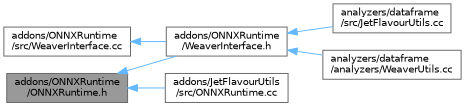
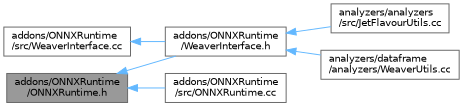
  digraph {
    rankdir=LR
    node [color=grey40 fillcolor=white fontname=Helvetica fontsize=10 shape=box style=filled]
    edge [color=steelblue1 dir=back fontname=Helvetica fontsize=10 labelfontname=Helvetica labelfontsize=10 style=solid]
    n1 [color=gray40 fillcolor=grey60 fontcolor=black height=0.2 label="addons/ONNXRuntime\l/ONNXRuntime.h" width=0.4]
    n2 [height=0.2 label="addons/ONNXRuntime\l/WeaverInterface.h" width=0.4]
-   n3 [height=0.2 label="addons/JetFlavourUtils\l/src/ONNXRuntime.cc" width=0.4]
-   n4 [height=0.2 label="analyzers/dataframe\l/src/JetFlavourUtils.cc" width=0.4]
+   n3 [height=0.2 label="addons/ONNXRuntime\l/src/ONNXRuntime.cc" width=0.4]
+   n4 [height=0.2 label="analyzers/analyzers\l/src/JetFlavourUtils.cc" width=0.4]
    n5 [height=0.2 label="analyzers/dataframe\l/analyzers/WeaverUtils.cc" width=0.4]
    n6 [height=0.2 label="addons/ONNXRuntime\l/src/WeaverInterface.cc" width=0.4]
    n1 -> n2
    n1 -> n3
    n2 -> n4
    n2 -> n5
    n6 -> n2
  }
